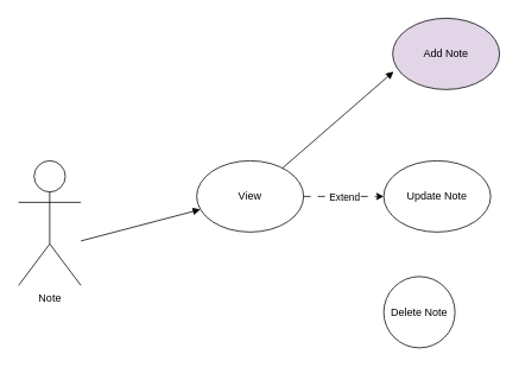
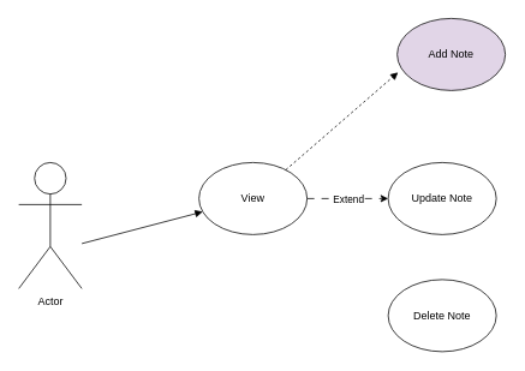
  <mxCell id="0" />
  <mxCell id="1" parent="0" />
- <mxCell id="2" value="Note" style="shape=umlActor;verticalLabelPosition=bottom;verticalAlign=top;html=1;outlineConnect=0;" parent="1" vertex="1"><mxGeometry x="20" y="180" width="70" height="140" as="geometry" /></mxCell>
+ <mxCell id="2" value="Actor" style="shape=umlActor;verticalLabelPosition=bottom;verticalAlign=top;html=1;outlineConnect=0;" parent="1" vertex="1"><mxGeometry x="20" y="180" width="70" height="140" as="geometry" /></mxCell>
  <mxCell id="3" value="Add Note" style="ellipse;whiteSpace=wrap;html=1;fillColor=#e1d5e7;" parent="1" vertex="1"><mxGeometry x="440" y="20" width="120" height="80" as="geometry" /></mxCell>
  <mxCell id="4" value="Update Note" style="ellipse;whiteSpace=wrap;html=1;" parent="1" vertex="1"><mxGeometry x="430" y="180" width="120" height="80" as="geometry" /></mxCell>
- <mxCell id="5" value="Delete Note" style="ellipse;whiteSpace=wrap;html=1;" parent="1" vertex="1"><mxGeometry x="430" y="310" width="80" height="80" as="geometry" /></mxCell>
+ <mxCell id="5" value="Delete Note" style="ellipse;whiteSpace=wrap;html=1;" parent="1" vertex="1"><mxGeometry x="430" y="310" width="120" height="80" as="geometry" /></mxCell>
  <mxCell id="6" value="View" style="ellipse;whiteSpace=wrap;html=1;" parent="1" vertex="1"><mxGeometry x="220" y="180" width="120" height="80" as="geometry" /></mxCell>
  <mxCell id="7" value="" style="endArrow=block;html=1;rounded=0;endFill=1;" parent="1" target="6" edge="1"><mxGeometry width="50" height="50" relative="1" as="geometry"><mxPoint x="90" y="270" as="sourcePoint" /><mxPoint x="370" y="290" as="targetPoint" /></mxGeometry></mxCell>
  <mxCell id="8" value="" style="endArrow=classic;html=1;rounded=0;exitX=1;exitY=0.5;exitDx=0;exitDy=0;entryX=0;entryY=0.5;entryDx=0;entryDy=0;entryPerimeter=0;dashed=1;dashPattern=8 8;" edge="1" parent="1" source="6" target="4"><mxGeometry relative="1" as="geometry"><mxPoint x="350" y="220" as="sourcePoint" /><mxPoint x="420" y="220" as="targetPoint" /></mxGeometry></mxCell>
  <mxCell id="9" value="Extend" style="edgeLabel;resizable=0;html=1;;align=center;verticalAlign=middle;" connectable="0" vertex="1" parent="8"><mxGeometry relative="1" as="geometry" /></mxCell>
- <mxCell id="10" value="" style="endArrow=block;html=1;rounded=0;endFill=1;entryX=0.008;entryY=0.749;entryDx=0;entryDy=0;entryPerimeter=0;" edge="1" parent="1" source="6" target="3"><mxGeometry width="50" height="50" relative="1" as="geometry"><mxPoint x="100" y="345" as="sourcePoint" /><mxPoint x="230" y="340" as="targetPoint" /></mxGeometry></mxCell>
+ <mxCell id="10" value="" style="endArrow=block;html=1;rounded=0;endFill=1;entryX=0.008;entryY=0.749;entryDx=0;entryDy=0;entryPerimeter=0;dashed=1;" edge="1" parent="1" source="6" target="3"><mxGeometry width="50" height="50" relative="1" as="geometry"><mxPoint x="100" y="345" as="sourcePoint" /><mxPoint x="230" y="340" as="targetPoint" /></mxGeometry></mxCell>
